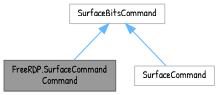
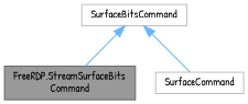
  digraph {
    fontname="Patrick Hand"
    node [color=grey75 fillcolor=white fontname="Patrick Hand" fontsize=10 shape=box style=filled]
    edge [color=steelblue1 dir=back fontname="Patrick Hand" fontsize=10 labelfontname=Helvetica labelfontsize=10 style=solid]
-   n1 [color=gray40 fillcolor=grey60 fontcolor=black height=0.2 label="FreeRDP.SurfaceCommand\lCommand" width=0.4]
+   n1 [color=gray40 fillcolor=grey60 fontcolor=black height=0.2 label="FreeRDP.StreamSurfaceBits\lCommand" width=0.4]
    n2 [height=0.2 label=SurfaceBitsCommand width=0.4]
    n3 [height=0.2 label=SurfaceCommand width=0.4]
    n2 -> n1
    n2 -> n3
  }
